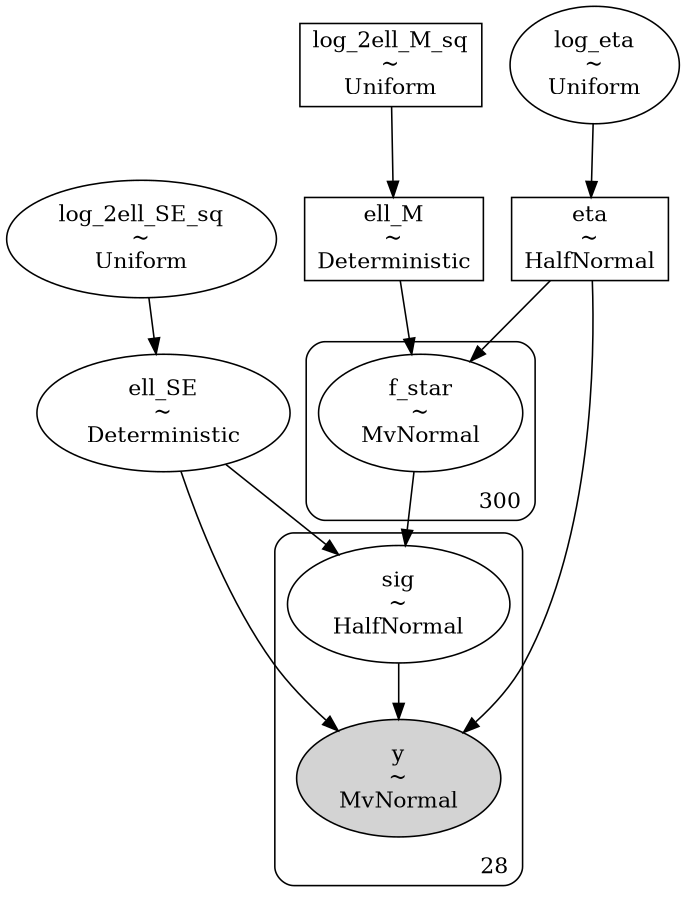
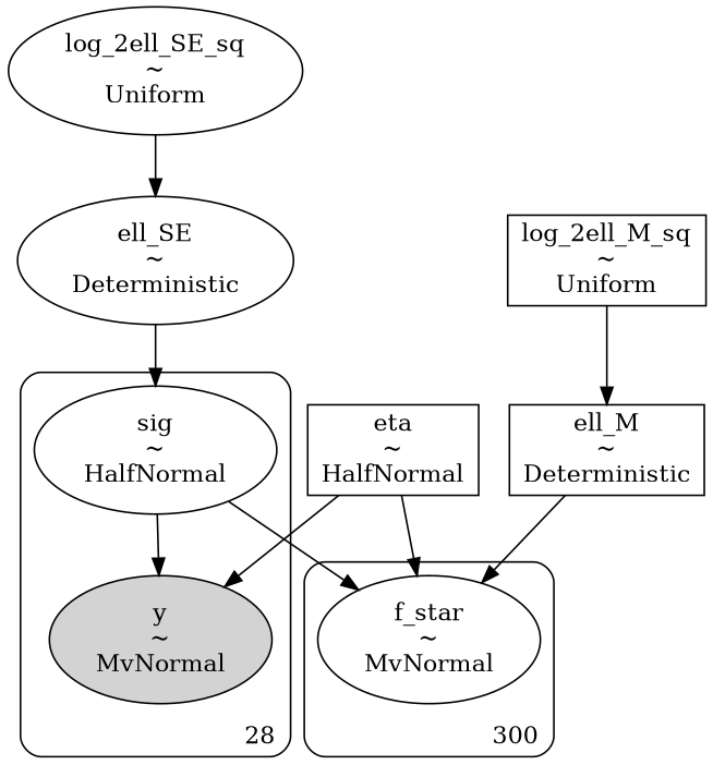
  digraph {
    node [shape=ellipse]
    n1 [label="sig\n~\nHalfNormal"]
    n2 [label="y\n~\nMvNormal" style=filled]
    n3 [label="f_star\n~\nMvNormal"]
    n4 [label="ell_SE\n~\nDeterministic"]
    n5 [label="eta\n~\nHalfNormal" shape=box]
    n6 [label="log_2ell_M_sq\n~\nUniform" shape=box]
    n7 [label="ell_M\n~\nDeterministic" shape=box]
    n8 [label="log_2ell_SE_sq\n~\nUniform"]
-   n9 [label="log_eta\n~\nUniform"]
    subgraph cluster_1 {
      label=28
      labeljust=r
      labelloc=b
      style=rounded
      n1
      n2
    }
    subgraph cluster_2 {
      label=300
      labeljust=r
      labelloc=b
      style=rounded
      n3
    }
    n1 -> n2
-   n3 -> n1
+   n1 -> n3
    n4 -> n1
-   n4 -> n2
    n5 -> n2
    n5 -> n3
    n6 -> n7
    n7 -> n3
    n8 -> n4
-   n9 -> n5
  }
